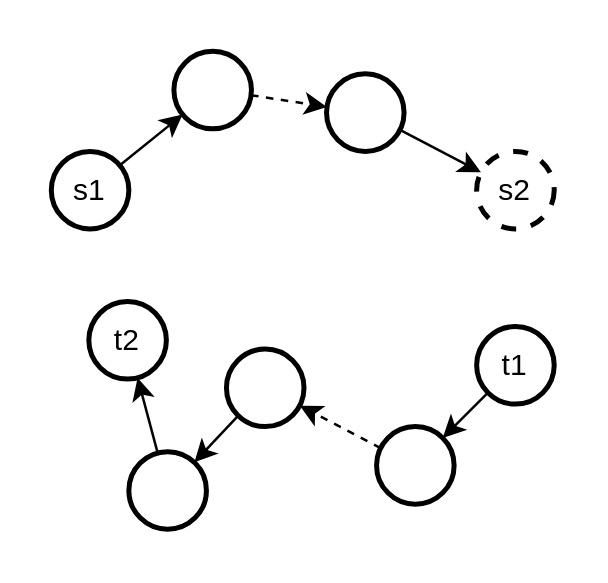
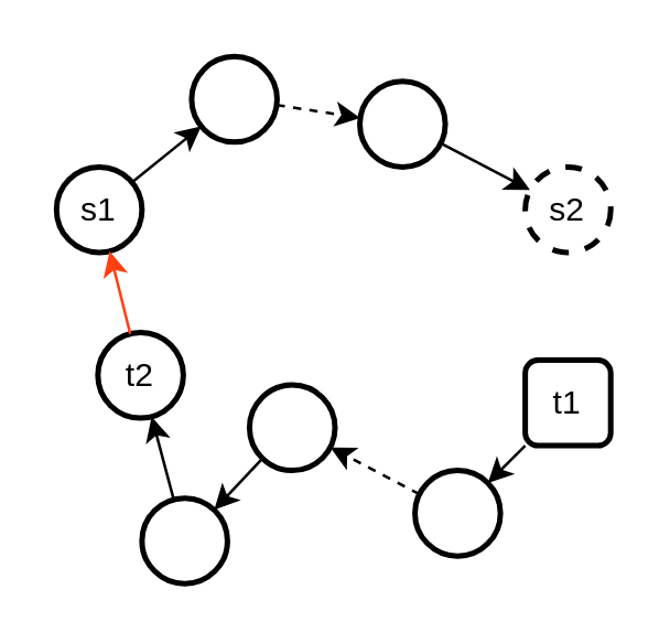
  <mxCell id="0" />
  <mxCell id="1" parent="0" />
  <mxCell id="2" style="rounded=0;orthogonalLoop=1;jettySize=auto;html=1;" edge="1" parent="1" source="3" target="7"><mxGeometry relative="1" as="geometry" /></mxCell>
  <mxCell id="3" value="s1" style="ellipse;aspect=fixed;strokeWidth=2;whiteSpace=wrap;" parent="1" vertex="1"><mxGeometry x="20" y="60" width="31" height="31" as="geometry" /></mxCell>
  <mxCell id="4" value="s2" style="ellipse;aspect=fixed;strokeWidth=2;whiteSpace=wrap;dashed=1;" parent="1" vertex="1"><mxGeometry x="190" y="60" width="31" height="31" as="geometry" /></mxCell>
- <mxCell id="5" value="t1" style="ellipse;aspect=fixed;strokeWidth=2;whiteSpace=wrap;" parent="1" vertex="1"><mxGeometry x="190" y="130" width="31" height="31" as="geometry" /></mxCell>
+ <mxCell id="5" value="t1" style="aspect=fixed;strokeWidth=2;whiteSpace=wrap;rounded=1;" parent="1" vertex="1"><mxGeometry x="190" y="130" width="31" height="31" as="geometry" /></mxCell>
  <mxCell id="6" value="t2" style="ellipse;aspect=fixed;strokeWidth=2;whiteSpace=wrap;" parent="1" vertex="1"><mxGeometry x="35" y="120" width="31" height="31" as="geometry" /></mxCell>
  <mxCell id="7" value="" style="ellipse;aspect=fixed;strokeWidth=2;whiteSpace=wrap;" parent="1" vertex="1"><mxGeometry x="69" y="20" width="31" height="31" as="geometry" /></mxCell>
  <mxCell id="8" value="" style="ellipse;aspect=fixed;strokeWidth=2;whiteSpace=wrap;" vertex="1" parent="1"><mxGeometry x="130" y="29" width="31" height="31" as="geometry" /></mxCell>
  <mxCell id="9" value="" style="ellipse;aspect=fixed;strokeWidth=2;whiteSpace=wrap;" vertex="1" parent="1"><mxGeometry x="150" y="170" width="31" height="31" as="geometry" /></mxCell>
  <mxCell id="10" value="" style="ellipse;aspect=fixed;strokeWidth=2;whiteSpace=wrap;" vertex="1" parent="1"><mxGeometry x="90" y="139" width="31" height="31" as="geometry" /></mxCell>
  <mxCell id="11" value="" style="ellipse;aspect=fixed;strokeWidth=2;whiteSpace=wrap;" vertex="1" parent="1"><mxGeometry x="51" y="180" width="31" height="31" as="geometry" /></mxCell>
  <mxCell id="12" style="rounded=0;orthogonalLoop=1;jettySize=auto;html=1;dashed=1;" edge="1" parent="1" source="7" target="8"><mxGeometry relative="1" as="geometry"><mxPoint x="57" y="76" as="sourcePoint" /><mxPoint x="82" y="55" as="targetPoint" /></mxGeometry></mxCell>
  <mxCell id="13" style="rounded=0;orthogonalLoop=1;jettySize=auto;html=1;" edge="1" parent="1" source="8" target="4"><mxGeometry relative="1" as="geometry"><mxPoint x="67" y="86" as="sourcePoint" /><mxPoint x="92" y="65" as="targetPoint" /></mxGeometry></mxCell>
  <mxCell id="14" style="rounded=0;orthogonalLoop=1;jettySize=auto;html=1;" edge="1" parent="1" source="5" target="9"><mxGeometry relative="1" as="geometry"><mxPoint x="77" y="96" as="sourcePoint" /><mxPoint x="102" y="75" as="targetPoint" /></mxGeometry></mxCell>
  <mxCell id="15" style="rounded=0;orthogonalLoop=1;jettySize=auto;html=1;dashed=1;" edge="1" parent="1" source="9" target="10"><mxGeometry relative="1" as="geometry"><mxPoint x="87" y="106" as="sourcePoint" /><mxPoint x="112" y="85" as="targetPoint" /></mxGeometry></mxCell>
  <mxCell id="16" style="rounded=0;orthogonalLoop=1;jettySize=auto;html=1;" edge="1" parent="1" source="10" target="11"><mxGeometry relative="1" as="geometry"><mxPoint x="97" y="116" as="sourcePoint" /><mxPoint x="122" y="95" as="targetPoint" /></mxGeometry></mxCell>
  <mxCell id="17" style="rounded=0;orthogonalLoop=1;jettySize=auto;html=1;" edge="1" parent="1" source="11" target="6"><mxGeometry relative="1" as="geometry"><mxPoint x="107" y="126" as="sourcePoint" /><mxPoint x="132" y="105" as="targetPoint" /></mxGeometry></mxCell>
+ <mxCell id="18" style="rounded=0;orthogonalLoop=1;jettySize=auto;html=1;strokeColor=#ff4013;" edge="1" parent="1" source="6" target="3"><mxGeometry relative="1" as="geometry"><mxPoint x="127" y="146" as="sourcePoint" /><mxPoint x="152" y="125" as="targetPoint" /></mxGeometry></mxCell>
